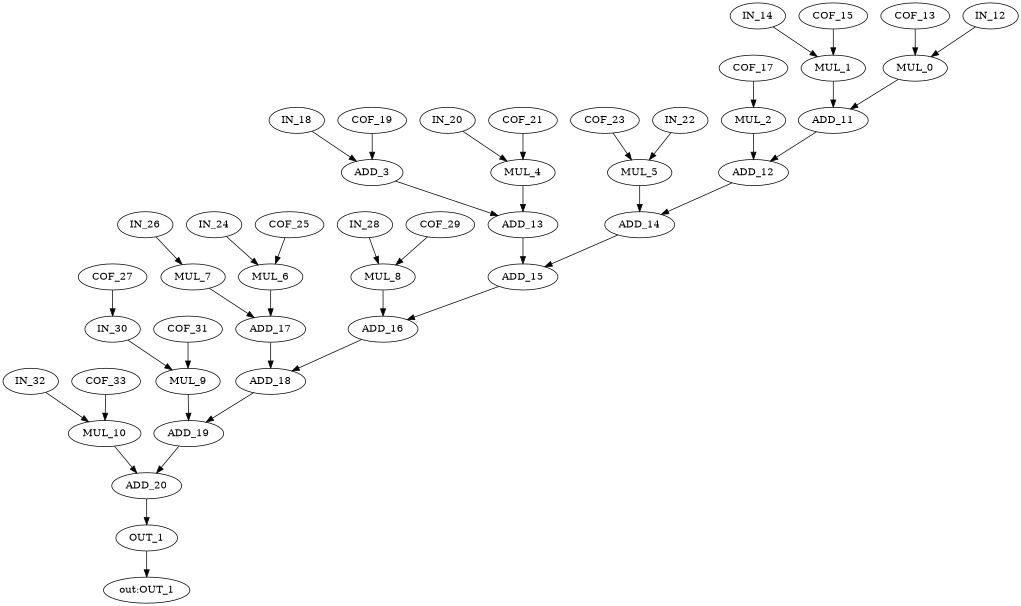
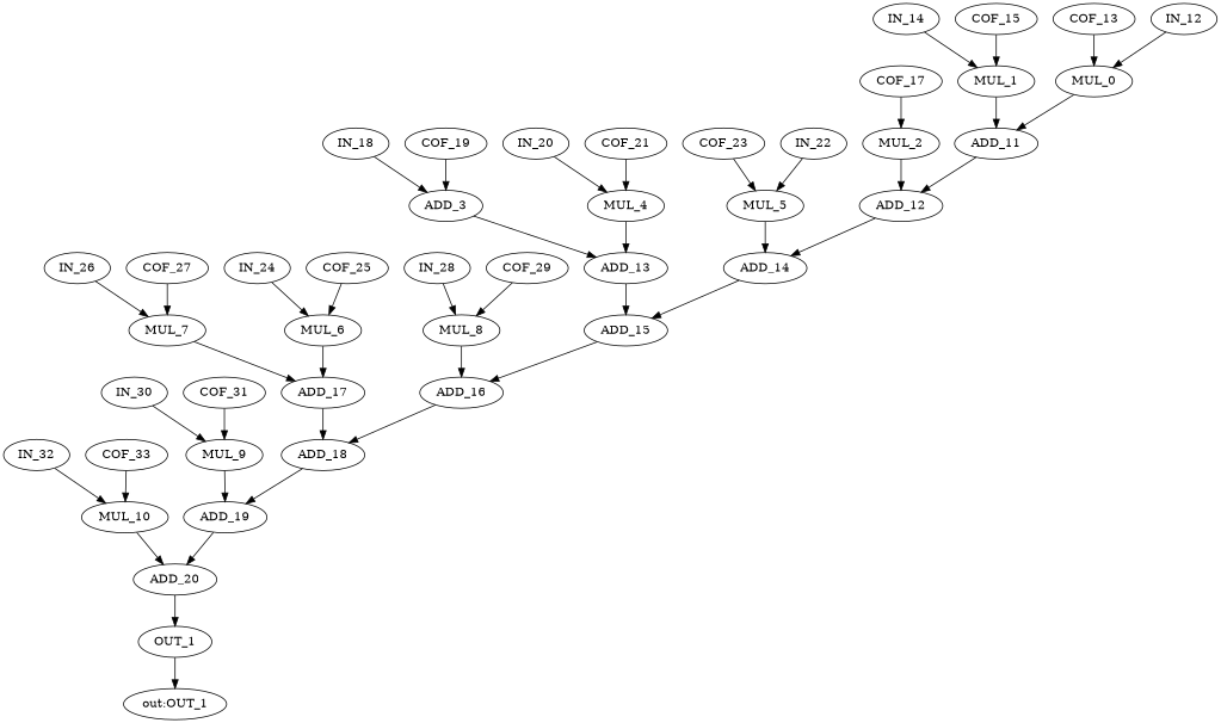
  strict digraph {
    n1 [label=ADD_11]
    n2 [label=ADD_12]
    n3 [label=ADD_14]
    n4 [label=MUL_8]
    n5 [label=ADD_16]
    n6 [label=ADD_18]
    n7 [label=IN_32]
    n8 [label=MUL_10]
    n9 [label=ADD_20]
    n10 [label=MUL_7]
    n11 [label=ADD_17]
    n12 [label=IN_26]
    n13 [label=IN_28]
    n14 [label=ADD_19]
    n15 [label=OUT_1]
    "out:OUT_1"
    n17 [label=IN_18]
    n18 [label=ADD_3]
    n19 [label=ADD_13]
    n20 [label=COF_23]
    n21 [label=MUL_5]
    n22 [label=MUL_4]
    n23 [label=ADD_15]
    n24 [label=COF_27]
    n25 [label=COF_17]
    n26 [label=MUL_2]
    n27 [label=MUL_1]
    n28 [label=IN_24]
    n29 [label=MUL_6]
    n30 [label=COF_13]
    n31 [label=MUL_0]
    n32 [label=IN_30]
    n33 [label=MUL_9]
    n34 [label=COF_33]
    n35 [label=IN_20]
    n36 [label=COF_25]
    n37 [label=IN_14]
    n38 [label=COF_21]
    n39 [label=IN_22]
    n40 [label=COF_29]
    n41 [label=COF_31]
    n42 [label=COF_15]
    n43 [label=COF_19]
    n44 [label=IN_12]
    n1 -> n2
    n2 -> n3
    n3 -> n23
    n4 -> n5
    n5 -> n6
    n6 -> n14
    n7 -> n8
    n8 -> n9
    n9 -> n15
    n10 -> n11
    n11 -> n6
    n12 -> n10
    n13 -> n4
    n14 -> n9
    n15 -> "out:OUT_1"
    n17 -> n18
    n18 -> n19
    n19 -> n23
    n20 -> n21
    n21 -> n3
    n22 -> n19
    n23 -> n5
-   n24 -> n32
+   n24 -> n10
    n25 -> n26
    n26 -> n2
    n27 -> n1
    n28 -> n29
    n29 -> n11
    n30 -> n31
    n31 -> n1
    n32 -> n33
    n33 -> n14
    n34 -> n8
    n35 -> n22
    n36 -> n29
    n37 -> n27
    n38 -> n22
    n39 -> n21
    n40 -> n4
    n41 -> n33
    n42 -> n27
    n43 -> n18
    n44 -> n31
  }
